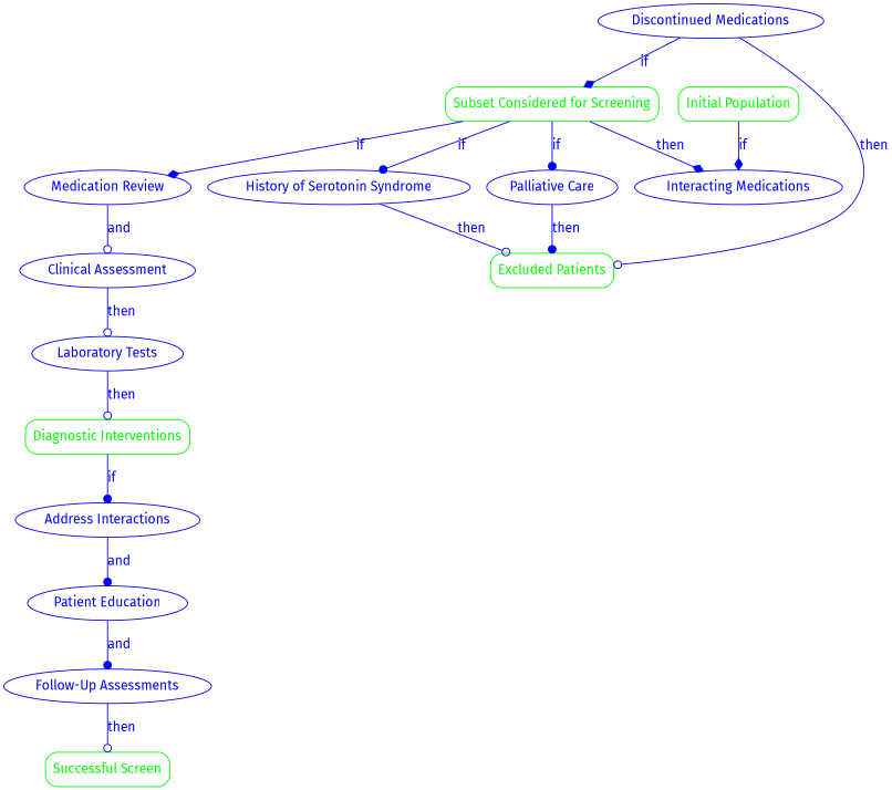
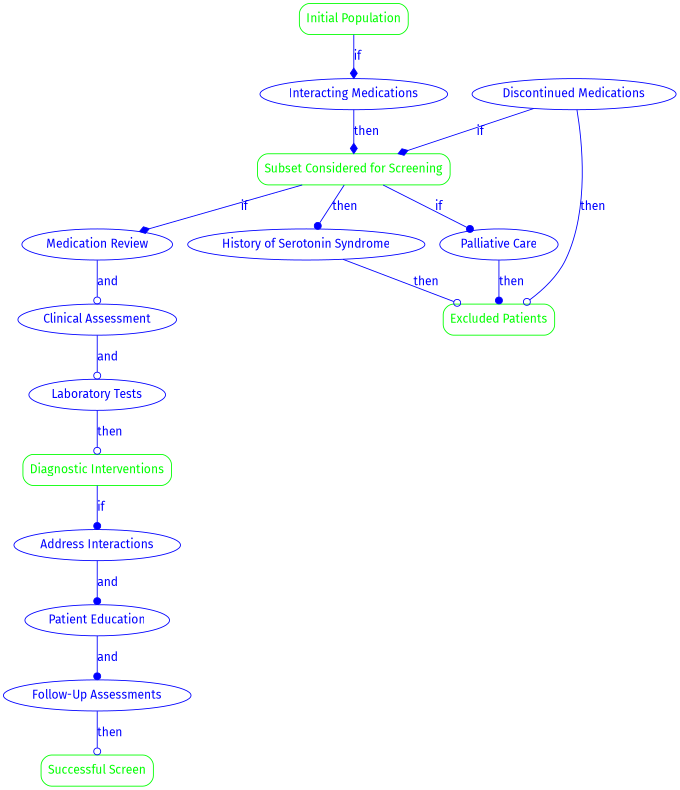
  digraph {
    fontname="Fira Sans"
    rankdir=TB
    node [color=blue fontcolor=blue fontname="Fira Sans" shape=ellipse]
    edge [arrowhead=dot color=blue fontcolor=blue fontname="Fira Sans"]
    n1 [color=green fontcolor=green label="Initial Population" shape=box style=rounded]
    n2 [label="Interacting Medications"]
    n3 [color=green fontcolor=green label="Subset Considered for Screening" shape=box style=rounded]
    n4 [label="History of Serotonin Syndrome"]
    n5 [label="Palliative Care"]
    n6 [label="Medication Review"]
    n7 [color=green fontcolor=green label="Excluded Patients" shape=box style=rounded]
    n8 [label="Discontinued Medications"]
    n9 [label="Clinical Assessment"]
    n10 [color=green fontcolor=green label="Diagnostic Interventions" shape=box style=rounded]
    n11 [label="Address Interactions"]
    n12 [label="Patient Education"]
    n13 [color=green fontcolor=green label="Successful Screen" shape=box style=rounded]
    n14 [label="Laboratory Tests"]
    n15 [label="Follow-Up Assessments"]
    n1 -> n2 [arrowhead=diamond label=if]
-   n3 -> n2 [arrowhead=diamond label=then]
-   n3 -> n4 [label=if]
+   n2 -> n3 [arrowhead=diamond label=then]
+   n3 -> n4 [label=then]
    n3 -> n5 [label=if]
    n3 -> n6 [arrowhead=diamond label=if]
    n4 -> n7 [arrowhead=odot label=then]
    n5 -> n7 [label=then]
    n6 -> n9 [arrowhead=odot label=and]
    n8 -> n3 [arrowhead=diamond label=if]
    n8 -> n7 [arrowhead=odot label=then]
-   n9 -> n14 [arrowhead=odot label=then]
+   n9 -> n14 [arrowhead=odot label=and]
    n10 -> n11 [label=if]
    n11 -> n12 [label=and]
    n12 -> n15 [label=and]
    n14 -> n10 [arrowhead=odot label=then]
    n15 -> n13 [arrowhead=odot label=then]
  }
